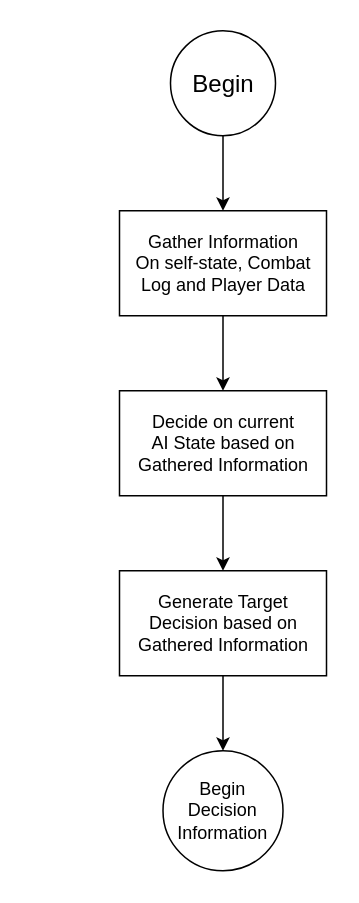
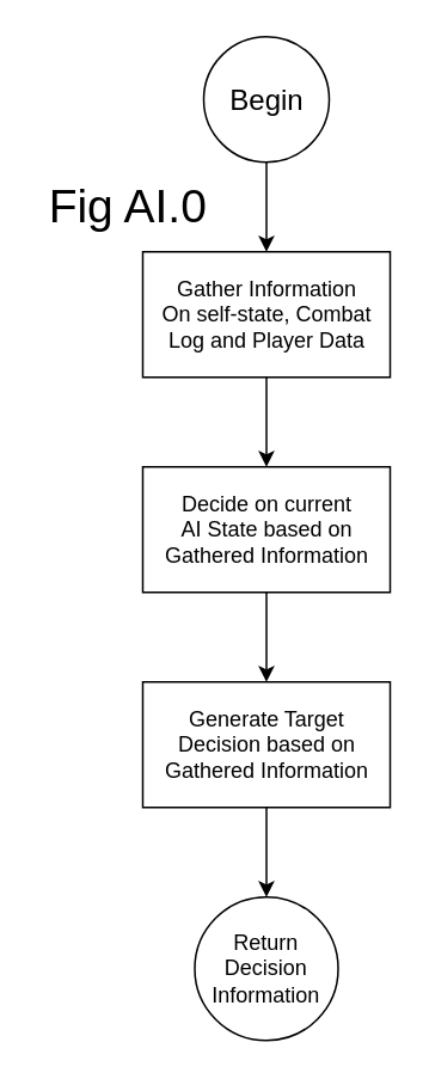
  <mxCell id="0" />
  <mxCell id="1" parent="0" />
  <mxCell id="2" style="edgeStyle=orthogonalEdgeStyle;rounded=0;orthogonalLoop=1;jettySize=auto;html=1;entryX=0.5;entryY=0;entryDx=0;entryDy=0;" parent="1" source="3" target="8" edge="1"><mxGeometry relative="1" as="geometry" /></mxCell>
  <mxCell id="3" value="" style="ellipse;whiteSpace=wrap;html=1;aspect=fixed;" parent="1" vertex="1"><mxGeometry x="113" y="20" width="70" height="70" as="geometry" /></mxCell>
  <mxCell id="4" value="&lt;font style=&quot;font-size: 16px&quot;&gt;Begin&lt;/font&gt;" style="text;html=1;strokeColor=none;fillColor=none;align=center;verticalAlign=middle;whiteSpace=wrap;rounded=0;" parent="1" vertex="1"><mxGeometry x="120.5" y="45" width="55" height="20" as="geometry" /></mxCell>
  <mxCell id="5" style="edgeStyle=orthogonalEdgeStyle;rounded=0;orthogonalLoop=1;jettySize=auto;html=1;entryX=0.5;entryY=0;entryDx=0;entryDy=0;" parent="1" source="6" target="10" edge="1"><mxGeometry relative="1" as="geometry" /></mxCell>
  <mxCell id="6" value="Decide on current&lt;br&gt;AI State based on&lt;br&gt;Gathered Information&lt;br&gt;" style="html=1;" parent="1" vertex="1"><mxGeometry x="79" y="260" width="138" height="70" as="geometry" /></mxCell>
  <mxCell id="7" style="edgeStyle=orthogonalEdgeStyle;rounded=0;orthogonalLoop=1;jettySize=auto;html=1;entryX=0.5;entryY=0;entryDx=0;entryDy=0;" parent="1" source="8" target="6" edge="1"><mxGeometry relative="1" as="geometry" /></mxCell>
  <mxCell id="8" value="Gather Information&lt;br&gt;On self-state, Combat&lt;br&gt;Log and Player Data&lt;br&gt;" style="html=1;" parent="1" vertex="1"><mxGeometry x="79" y="140" width="138" height="70" as="geometry" /></mxCell>
  <mxCell id="9" style="edgeStyle=orthogonalEdgeStyle;rounded=0;orthogonalLoop=1;jettySize=auto;html=1;entryX=0.5;entryY=0;entryDx=0;entryDy=0;" parent="1" source="10" target="11" edge="1"><mxGeometry relative="1" as="geometry" /></mxCell>
  <mxCell id="10" value="Generate Target &lt;br&gt;Decision based on &lt;br&gt;Gathered Information&lt;br&gt;" style="html=1;" parent="1" vertex="1"><mxGeometry x="79" y="380" width="138" height="70" as="geometry" /></mxCell>
  <mxCell id="11" value="" style="ellipse;whiteSpace=wrap;html=1;aspect=fixed;" parent="1" vertex="1"><mxGeometry x="108" y="500" width="80" height="80" as="geometry" /></mxCell>
- <mxCell id="12" value="Begin Decision Information&lt;br&gt;" style="text;html=1;strokeColor=none;fillColor=none;align=center;verticalAlign=middle;whiteSpace=wrap;rounded=0;" parent="1" vertex="1"><mxGeometry x="112" y="520" width="72" height="40" as="geometry" /></mxCell>
+ <mxCell id="12" value="Return Decision Information&lt;br&gt;" style="text;html=1;strokeColor=none;fillColor=none;align=center;verticalAlign=middle;whiteSpace=wrap;rounded=0;" parent="1" vertex="1"><mxGeometry x="112" y="520" width="72" height="40" as="geometry" /></mxCell>
+ <mxCell id="13" value="&lt;font style=&quot;font-size: 26px&quot;&gt;Fig AI.0&lt;/font&gt;" style="text;html=1;strokeColor=none;fillColor=none;align=center;verticalAlign=middle;whiteSpace=wrap;rounded=0;" vertex="1" parent="1"><mxGeometry x="20.5" y="90" width="100" height="50" as="geometry" /></mxCell>
